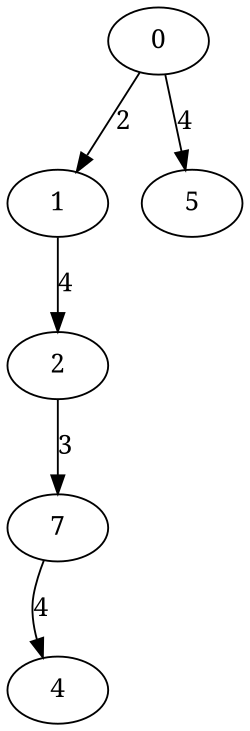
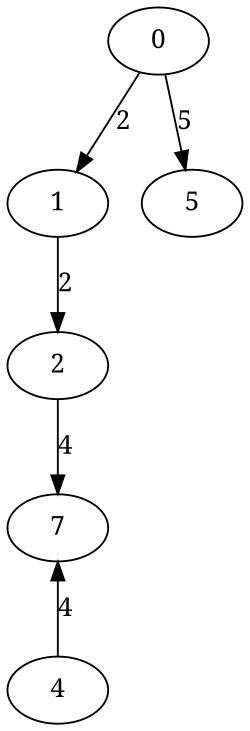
  digraph {
    fontname="Noto Serif"
    node [fontname="Noto Serif"]
    edge [fontname="Noto Serif"]
    0
    1
    5
    2
    n5 [label=7]
    4
    0 -> 1 [label=2]
-   0 -> 5 [label=4]
-   1 -> 2 [label=4]
-   2 -> n5 [label=3]
-   n5 -> 4 [label=4]
+   0 -> 5 [label=5]
+   1 -> 2 [label=2]
+   2 -> n5 [label=4]
+   4 -> n5 [label=4]
  }
